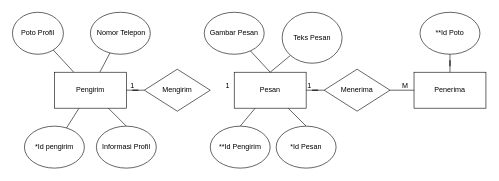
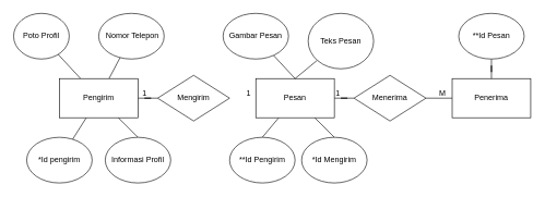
  <mxCell id="0" />
  <mxCell id="1" parent="0" />
  <mxCell id="2" value="" style="edgeStyle=orthogonalEdgeStyle;rounded=0;orthogonalLoop=1;jettySize=auto;html=1;endArrow=none;endFill=0;" edge="1" parent="1" source="5" target="18"><mxGeometry relative="1" as="geometry" /></mxCell>
  <mxCell id="3" style="rounded=0;orthogonalLoop=1;jettySize=auto;html=1;entryX=0.5;entryY=0;entryDx=0;entryDy=0;endArrow=none;endFill=0;" edge="1" parent="1" source="5" target="23"><mxGeometry relative="1" as="geometry" /></mxCell>
  <mxCell id="4" style="rounded=0;orthogonalLoop=1;jettySize=auto;html=1;entryX=0.5;entryY=0;entryDx=0;entryDy=0;endArrow=none;endFill=0;" edge="1" parent="1" source="5" target="31"><mxGeometry relative="1" as="geometry" /></mxCell>
  <mxCell id="5" value="Pesan" style="rounded=0;whiteSpace=wrap;html=1;" vertex="1" parent="1"><mxGeometry x="390" y="120" width="120" height="60" as="geometry" /></mxCell>
  <mxCell id="6" style="rounded=0;orthogonalLoop=1;jettySize=auto;html=1;endArrow=none;endFill=0;" edge="1" parent="1" source="11" target="12"><mxGeometry relative="1" as="geometry" /></mxCell>
  <mxCell id="7" style="rounded=0;orthogonalLoop=1;jettySize=auto;html=1;endArrow=none;endFill=0;" edge="1" parent="1" source="11" target="13"><mxGeometry relative="1" as="geometry" /></mxCell>
  <mxCell id="8" style="edgeStyle=orthogonalEdgeStyle;rounded=0;orthogonalLoop=1;jettySize=auto;html=1;entryX=0;entryY=0.5;entryDx=0;entryDy=0;endArrow=none;endFill=0;" edge="1" parent="1" source="11" target="15"><mxGeometry relative="1" as="geometry" /></mxCell>
  <mxCell id="9" style="rounded=0;orthogonalLoop=1;jettySize=auto;html=1;entryX=0.5;entryY=0;entryDx=0;entryDy=0;endArrow=none;endFill=0;" edge="1" parent="1" source="11" target="14"><mxGeometry relative="1" as="geometry" /></mxCell>
  <mxCell id="10" style="rounded=0;orthogonalLoop=1;jettySize=auto;html=1;endArrow=none;endFill=0;" edge="1" parent="1" source="11" target="30"><mxGeometry relative="1" as="geometry" /></mxCell>
  <mxCell id="11" value="Pengirim" style="rounded=0;whiteSpace=wrap;html=1;" vertex="1" parent="1"><mxGeometry x="90" y="120" width="120" height="60" as="geometry" /></mxCell>
  <mxCell id="12" value="Poto Profil" style="ellipse;whiteSpace=wrap;html=1;" vertex="1" parent="1"><mxGeometry x="20" y="20" width="85" height="70" as="geometry" /></mxCell>
  <mxCell id="13" value="&amp;nbsp;Nomor Telepon" style="ellipse;whiteSpace=wrap;html=1;" vertex="1" parent="1"><mxGeometry x="150" y="20" width="100" height="70" as="geometry" /></mxCell>
  <mxCell id="14" value="Informasi Profil" style="ellipse;whiteSpace=wrap;html=1;" vertex="1" parent="1"><mxGeometry x="160" y="210" width="100" height="70" as="geometry" /></mxCell>
  <mxCell id="15" value="Mengirim" style="rhombus;whiteSpace=wrap;html=1;" vertex="1" parent="1"><mxGeometry x="240" y="115" width="110" height="70" as="geometry" /></mxCell>
  <mxCell id="16" value="Penerima" style="rounded=0;whiteSpace=wrap;html=1;" vertex="1" parent="1"><mxGeometry x="690" y="120" width="120" height="60" as="geometry" /></mxCell>
  <mxCell id="17" value="" style="edgeStyle=orthogonalEdgeStyle;rounded=0;orthogonalLoop=1;jettySize=auto;html=1;endArrow=none;endFill=0;" edge="1" parent="1" source="18" target="16"><mxGeometry relative="1" as="geometry" /></mxCell>
  <mxCell id="18" value="Menerima" style="rhombus;whiteSpace=wrap;html=1;" vertex="1" parent="1"><mxGeometry x="540" y="115" width="110" height="70" as="geometry" /></mxCell>
  <mxCell id="19" style="rounded=0;orthogonalLoop=1;jettySize=auto;html=1;entryX=0.5;entryY=0;entryDx=0;entryDy=0;endArrow=none;endFill=0;" edge="1" parent="1" source="20" target="5"><mxGeometry relative="1" as="geometry" /></mxCell>
  <mxCell id="20" value="Teks Pesan" style="ellipse;whiteSpace=wrap;html=1;" vertex="1" parent="1"><mxGeometry x="470" y="20" width="100" height="85" as="geometry" /></mxCell>
  <mxCell id="21" style="rounded=0;orthogonalLoop=1;jettySize=auto;html=1;entryX=0.5;entryY=0;entryDx=0;entryDy=0;endArrow=none;endFill=0;" edge="1" parent="1" source="22" target="5"><mxGeometry relative="1" as="geometry" /></mxCell>
  <mxCell id="22" value="Gambar Pesan" style="ellipse;whiteSpace=wrap;html=1;" vertex="1" parent="1"><mxGeometry x="340" y="20" width="100" height="70" as="geometry" /></mxCell>
- <mxCell id="23" value="*Id Pesan" style="ellipse;whiteSpace=wrap;html=1;" vertex="1" parent="1"><mxGeometry x="460" y="210" width="100" height="70" as="geometry" /></mxCell>
+ <mxCell id="23" value="*Id Mengirim" style="ellipse;whiteSpace=wrap;html=1;" vertex="1" parent="1"><mxGeometry x="460" y="210" width="100" height="70" as="geometry" /></mxCell>
  <mxCell id="24" style="edgeStyle=orthogonalEdgeStyle;rounded=0;orthogonalLoop=1;jettySize=auto;html=1;entryX=0.5;entryY=0;entryDx=0;entryDy=0;endArrow=none;endFill=0;" edge="1" parent="1" source="25" target="16"><mxGeometry relative="1" as="geometry" /></mxCell>
- <mxCell id="25" value="**Id Poto" style="ellipse;whiteSpace=wrap;html=1;" vertex="1" parent="1"><mxGeometry x="700" y="20" width="100" height="70" as="geometry" /></mxCell>
+ <mxCell id="25" value="**Id Pesan" style="ellipse;whiteSpace=wrap;html=1;" vertex="1" parent="1"><mxGeometry x="700" y="20" width="100" height="70" as="geometry" /></mxCell>
  <mxCell id="26" value="1" style="text;html=1;align=center;verticalAlign=middle;resizable=0;points=[];autosize=1;strokeColor=none;fillColor=none;" vertex="1" parent="1"><mxGeometry x="205" y="128" width="30" height="30" as="geometry" /></mxCell>
  <mxCell id="27" value="1" style="text;html=1;align=center;verticalAlign=middle;resizable=0;points=[];autosize=1;strokeColor=none;fillColor=none;" vertex="1" parent="1"><mxGeometry x="364" y="128" width="30" height="30" as="geometry" /></mxCell>
  <mxCell id="28" value="1" style="text;html=1;align=center;verticalAlign=middle;resizable=0;points=[];autosize=1;strokeColor=none;fillColor=none;" vertex="1" parent="1"><mxGeometry x="500" y="128" width="30" height="30" as="geometry" /></mxCell>
  <mxCell id="29" value="M" style="text;html=1;align=center;verticalAlign=middle;resizable=0;points=[];autosize=1;strokeColor=none;fillColor=none;" vertex="1" parent="1"><mxGeometry x="660" y="128" width="30" height="30" as="geometry" /></mxCell>
  <mxCell id="30" value="*Id pengirim" style="ellipse;whiteSpace=wrap;html=1;" vertex="1" parent="1"><mxGeometry x="40" y="210" width="100" height="70" as="geometry" /></mxCell>
  <mxCell id="31" value="**Id Pengirim" style="ellipse;whiteSpace=wrap;html=1;" vertex="1" parent="1"><mxGeometry x="350" y="210" width="100" height="70" as="geometry" /></mxCell>
